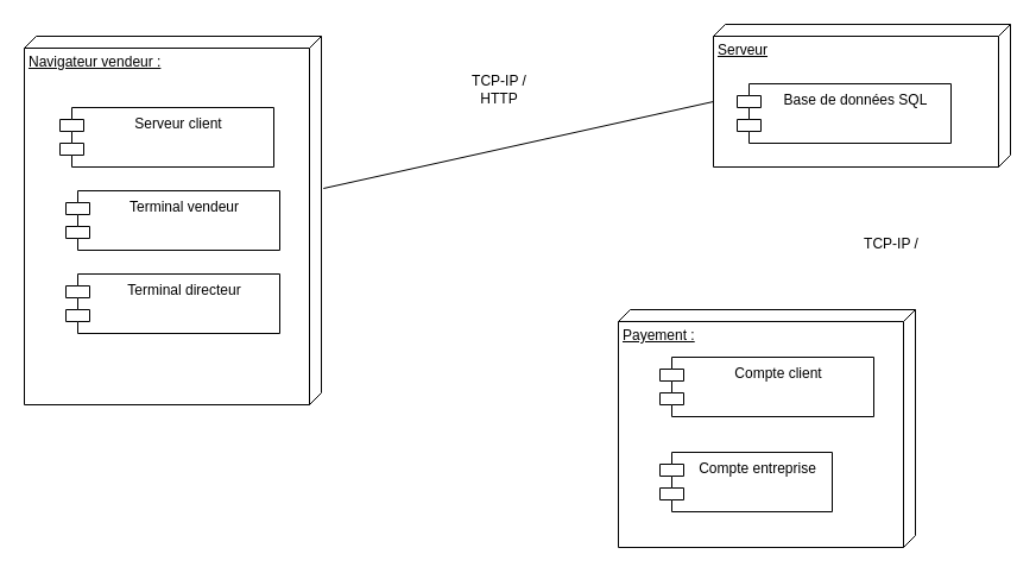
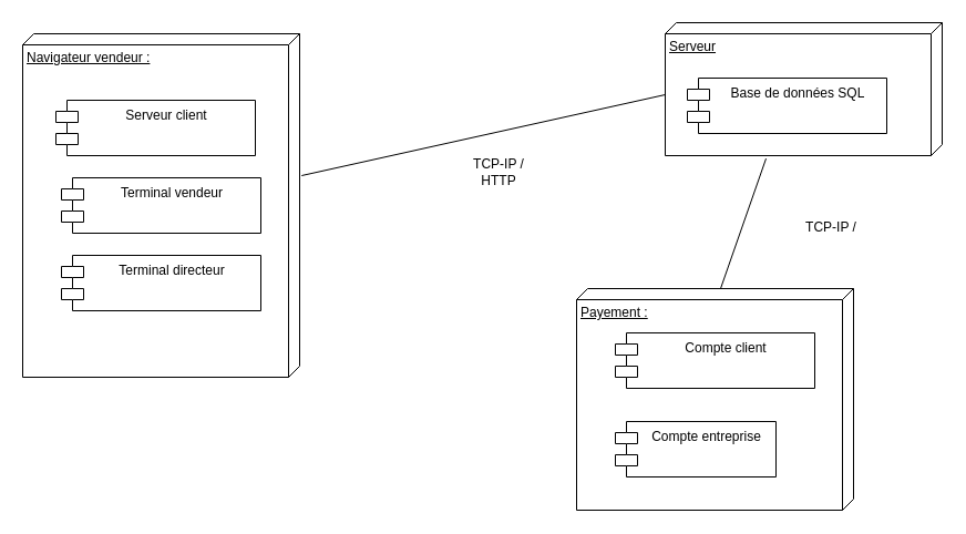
  <mxCell id="0" />
  <mxCell id="1" parent="0" />
  <mxCell id="2" value="Navigateur vendeur :" style="verticalAlign=top;align=left;spacingTop=8;spacingLeft=2;spacingRight=12;shape=cube;size=10;direction=south;fontStyle=4;html=1;" vertex="1" parent="1"><mxGeometry x="20" y="30" width="250" height="310" as="geometry" /></mxCell>
  <mxCell id="3" value="Serveur" style="verticalAlign=top;align=left;spacingTop=8;spacingLeft=2;spacingRight=12;shape=cube;size=10;direction=south;fontStyle=4;html=1;" vertex="1" parent="1"><mxGeometry x="600" y="20" width="250" height="120" as="geometry" /></mxCell>
  <mxCell id="4" value="Serveur client" style="shape=module;align=left;spacingLeft=20;align=center;verticalAlign=top;" vertex="1" parent="1"><mxGeometry x="50" y="90" width="180" height="50" as="geometry" /></mxCell>
  <mxCell id="5" value="Terminal vendeur" style="shape=module;align=left;spacingLeft=20;align=center;verticalAlign=top;" vertex="1" parent="1"><mxGeometry x="55" y="160" width="180" height="50" as="geometry" /></mxCell>
  <mxCell id="6" value="Terminal directeur" style="shape=module;align=left;spacingLeft=20;align=center;verticalAlign=top;" vertex="1" parent="1"><mxGeometry x="55" y="230" width="180" height="50" as="geometry" /></mxCell>
  <mxCell id="7" value="Base de données SQL" style="shape=module;align=left;spacingLeft=20;align=center;verticalAlign=top;" vertex="1" parent="1"><mxGeometry x="620" y="70" width="180" height="50" as="geometry" /></mxCell>
  <mxCell id="8" value="Payement :" style="verticalAlign=top;align=left;spacingTop=8;spacingLeft=2;spacingRight=12;shape=cube;size=10;direction=south;fontStyle=4;html=1;" vertex="1" parent="1"><mxGeometry x="520" y="260" width="250" height="200" as="geometry" /></mxCell>
  <mxCell id="9" value="Compte entreprise" style="shape=module;align=left;spacingLeft=20;align=center;verticalAlign=top;" vertex="1" parent="1"><mxGeometry x="555" y="380" width="145" height="50" as="geometry" /></mxCell>
  <mxCell id="10" value="Compte client" style="shape=module;align=left;spacingLeft=20;align=center;verticalAlign=top;" vertex="1" parent="1"><mxGeometry x="555" y="300" width="180" height="50" as="geometry" /></mxCell>
  <mxCell id="11" value="" style="endArrow=none;html=1;rounded=0;exitX=0.413;exitY=-0.007;exitDx=0;exitDy=0;exitPerimeter=0;entryX=0;entryY=0;entryDx=65;entryDy=250;entryPerimeter=0;" edge="1" parent="1" source="2" target="3"><mxGeometry width="50" height="50" relative="1" as="geometry"><mxPoint x="420" y="260" as="sourcePoint" /><mxPoint x="470" y="210" as="targetPoint" /></mxGeometry></mxCell>
- <mxCell id="13" value="TCP-IP / HTTP" style="text;html=1;strokeColor=none;fillColor=none;align=center;verticalAlign=middle;whiteSpace=wrap;rounded=0;" vertex="1" parent="1"><mxGeometry x="390" y="60" width="60" height="30" as="geometry" /></mxCell>
+ <mxCell id="12" value="" style="endArrow=none;html=1;rounded=0;entryX=1.022;entryY=0.636;entryDx=0;entryDy=0;entryPerimeter=0;exitX=0;exitY=0;exitDx=0;exitDy=120;exitPerimeter=0;" edge="1" parent="1" source="8" target="3"><mxGeometry width="50" height="50" relative="1" as="geometry"><mxPoint x="420" y="260" as="sourcePoint" /><mxPoint x="470" y="210" as="targetPoint" /></mxGeometry></mxCell>
+ <mxCell id="13" value="TCP-IP / HTTP" style="text;html=1;strokeColor=none;fillColor=none;align=center;verticalAlign=middle;whiteSpace=wrap;rounded=0;" vertex="1" parent="1"><mxGeometry x="420" y="140" width="60" height="30" as="geometry" /></mxCell>
  <mxCell id="14" value="TCP-IP /" style="text;html=1;strokeColor=none;fillColor=none;align=center;verticalAlign=middle;whiteSpace=wrap;rounded=0;" vertex="1" parent="1"><mxGeometry x="720" y="190" width="60" height="30" as="geometry" /></mxCell>
